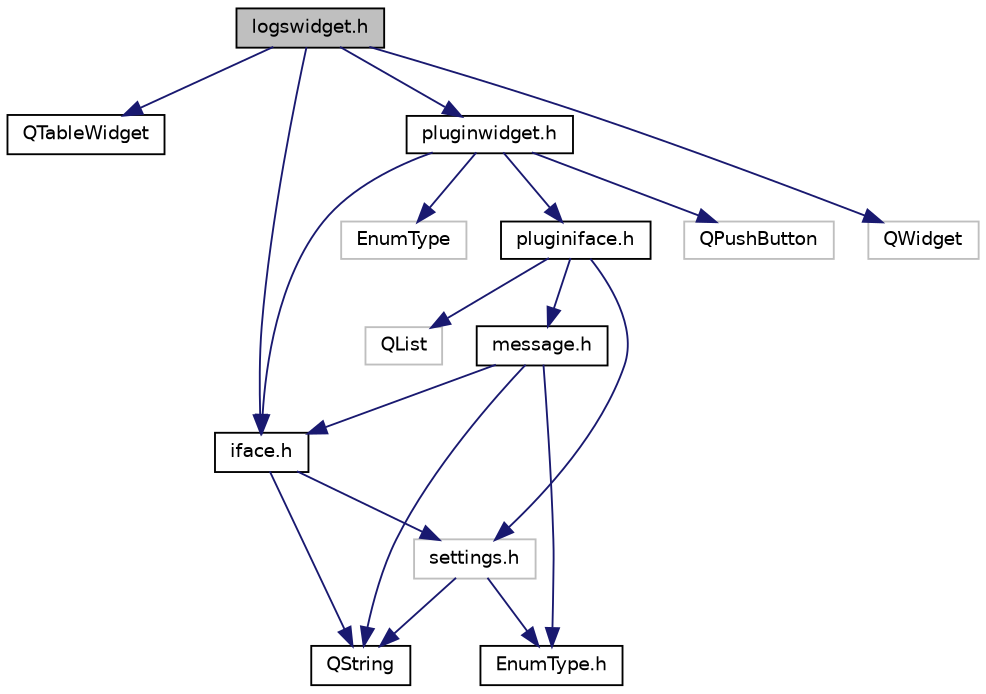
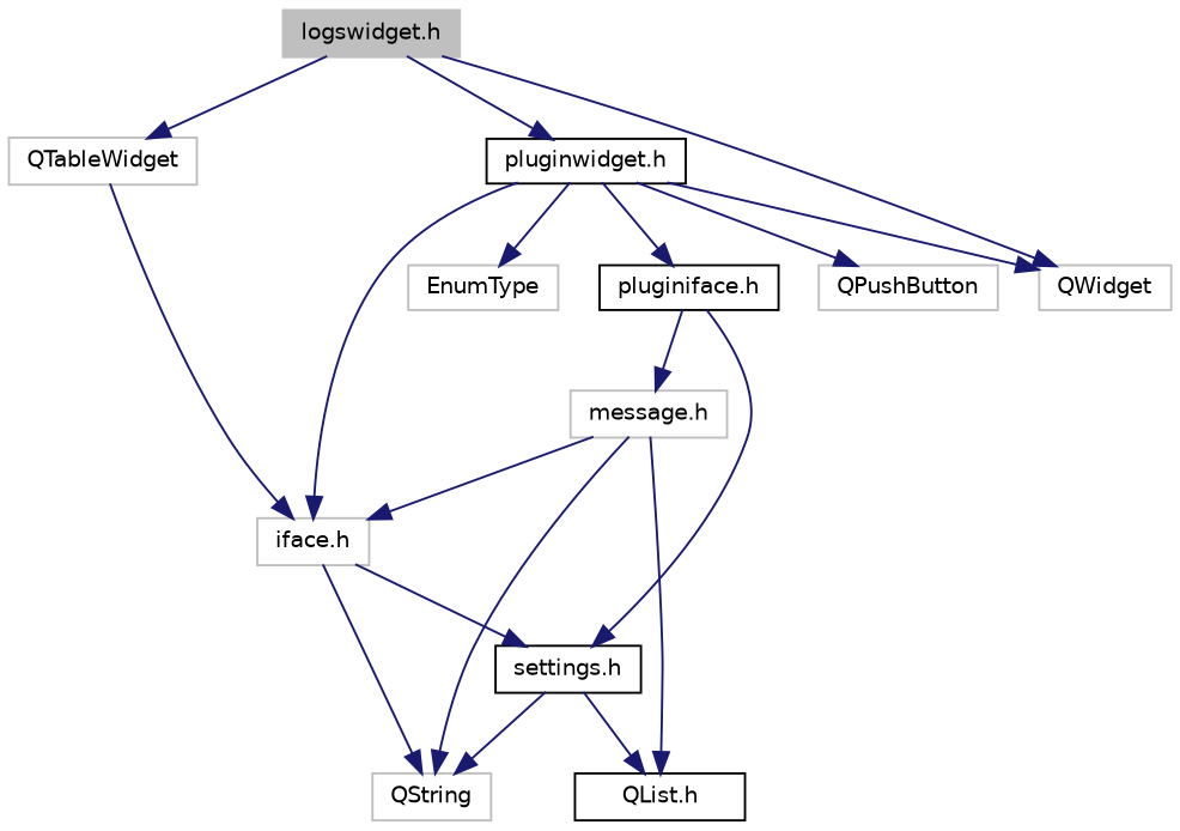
  digraph {
    node [color=black fillcolor=white fontname=Helvetica fontsize=10 shape=record style=filled]
    edge [color=midnightblue fontname=Helvetica fontsize=10 labelfontname=Helvetica labelfontsize=10 style=solid]
-   n1 [fillcolor=grey75 fontcolor=black height=0.2 label="logswidget.h" width=0.4]
-   n2 [height=0.2 label="iface.h" width=0.4]
+   n1 [color=grey75 fillcolor=grey75 fontcolor=black height=0.2 label="logswidget.h" width=0.4]
+   n2 [color=grey75 height=0.2 label="iface.h" width=0.4]
    n3 [height=0.2 label="pluginwidget.h" width=0.4]
    n4 [color=grey75 height=0.2 label=QWidget width=0.4]
-   n5 [height=0.2 label=QTableWidget width=0.4]
-   n6 [color=grey75 height=0.2 label="settings.h" width=0.4]
-   n7 [height=0.2 label=QString width=0.4]
+   n5 [color=grey75 height=0.2 label=QTableWidget width=0.4]
+   n6 [height=0.2 label="settings.h" width=0.4]
+   n7 [color=grey75 height=0.2 label=QString width=0.4]
    n8 [height=0.2 label="pluginiface.h" width=0.4]
    n9 [color=grey75 height=0.2 label=EnumType width=0.4]
    n10 [color=grey75 height=0.2 label=QPushButton width=0.4]
-   n11 [height=0.2 label="EnumType.h" width=0.4]
-   n12 [color=grey75 height=0.2 label=QList width=0.4]
-   n13 [height=0.2 label="message.h" width=0.4]
-   n1 -> n2
+   n11 [height=0.2 label="QList.h" width=0.4]
+   n13 [color=grey75 height=0.2 label="message.h" width=0.4]
+   n5 -> n2
    n1 -> n3
    n1 -> n4
    n1 -> n5
    n2 -> n6
    n2 -> n7
    n3 -> n2
+   n3 -> n4
    n3 -> n8
    n3 -> n9
    n3 -> n10
    n6 -> n7
    n6 -> n11
    n8 -> n6
-   n8 -> n12
    n8 -> n13
    n13 -> n2
    n13 -> n7
    n13 -> n11
  }
